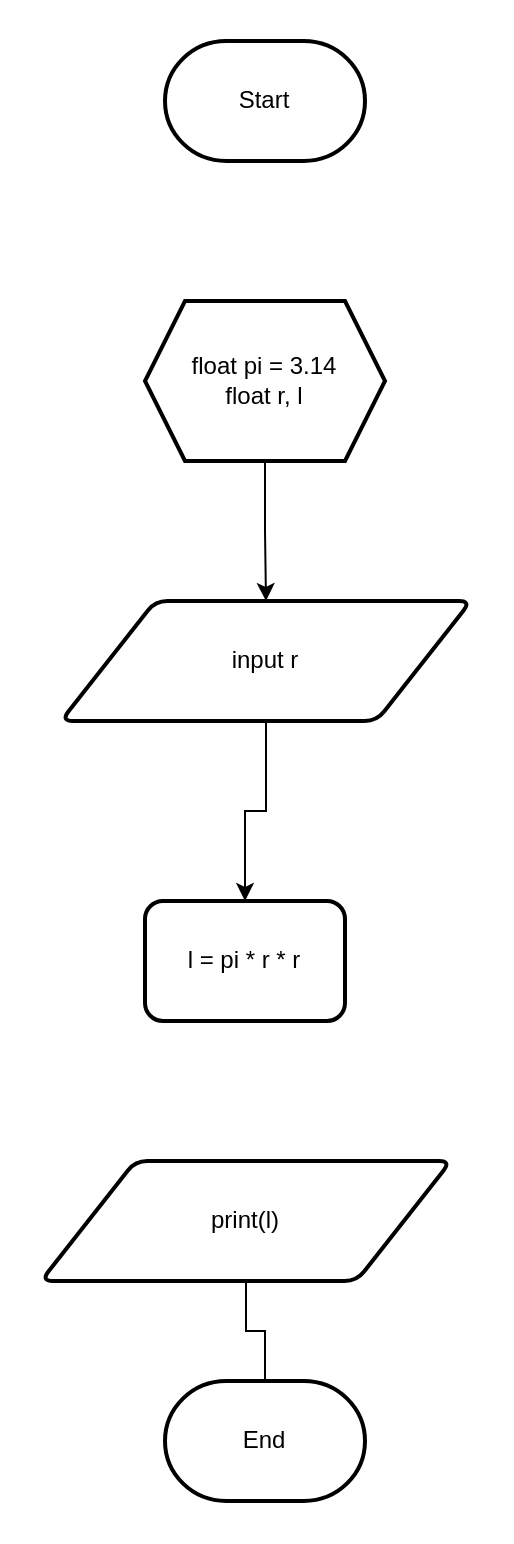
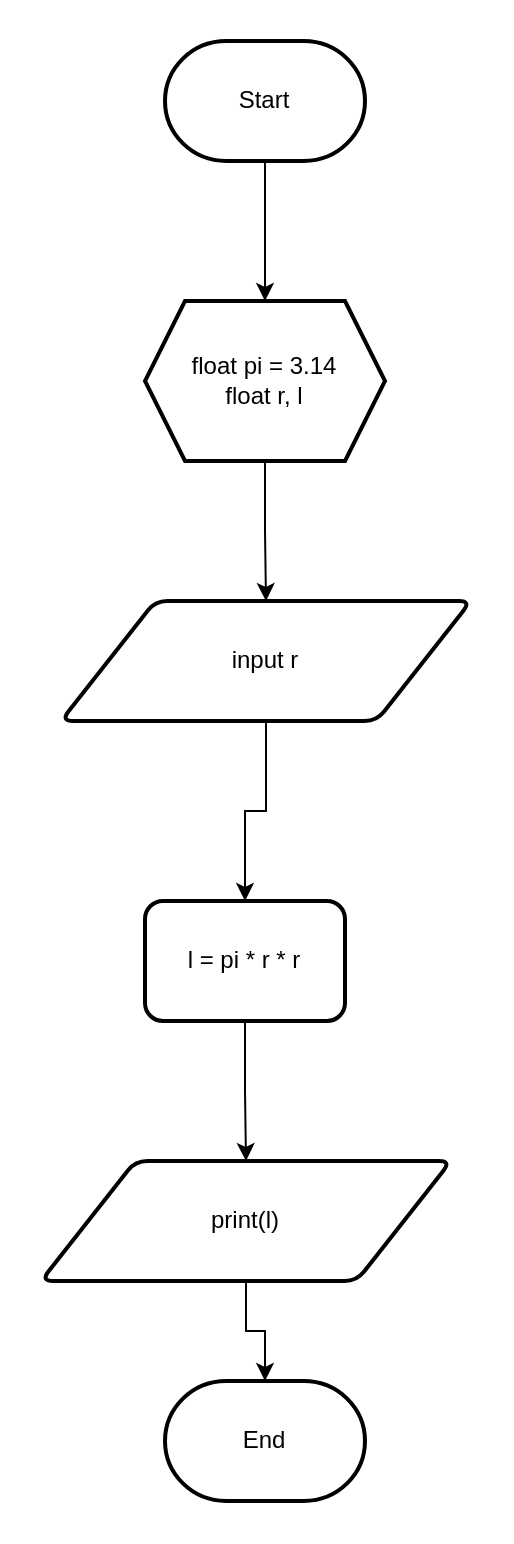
  <mxCell id="0" />
  <mxCell id="1" parent="0" />
+ <mxCell id="2" value="" style="edgeStyle=orthogonalEdgeStyle;rounded=0;orthogonalLoop=1;jettySize=auto;html=1;" edge="1" parent="1" source="3" target="5"><mxGeometry relative="1" as="geometry" /></mxCell>
  <mxCell id="3" value="Start" style="strokeWidth=2;html=1;shape=mxgraph.flowchart.terminator;whiteSpace=wrap;" vertex="1" parent="1"><mxGeometry x="82" y="20" width="100" height="60" as="geometry" /></mxCell>
  <mxCell id="4" value="" style="edgeStyle=orthogonalEdgeStyle;rounded=0;orthogonalLoop=1;jettySize=auto;html=1;" edge="1" parent="1" source="5" target="12"><mxGeometry relative="1" as="geometry" /></mxCell>
  <mxCell id="5" value="float pi = 3.14&lt;br&gt;float r, l" style="shape=hexagon;perimeter=hexagonPerimeter2;whiteSpace=wrap;html=1;fixedSize=1;strokeWidth=2;" vertex="1" parent="1"><mxGeometry x="72" y="150" width="120" height="80" as="geometry" /></mxCell>
+ <mxCell id="6" style="edgeStyle=orthogonalEdgeStyle;rounded=0;orthogonalLoop=1;jettySize=auto;html=1;entryX=0.5;entryY=0;entryDx=0;entryDy=0;" edge="1" parent="1" source="7" target="10"><mxGeometry relative="1" as="geometry" /></mxCell>
  <mxCell id="7" value="l = pi * r * r" style="rounded=1;whiteSpace=wrap;html=1;strokeWidth=2;" vertex="1" parent="1"><mxGeometry x="72" y="450" width="100" height="60" as="geometry" /></mxCell>
  <mxCell id="8" value="End" style="strokeWidth=2;html=1;shape=mxgraph.flowchart.terminator;whiteSpace=wrap;" vertex="1" parent="1"><mxGeometry x="82" y="690" width="100" height="60" as="geometry" /></mxCell>
- <mxCell id="9" style="edgeStyle=orthogonalEdgeStyle;rounded=0;orthogonalLoop=1;jettySize=auto;html=1;entryX=0.5;entryY=0;entryDx=0;entryDy=0;entryPerimeter=0;endArrow=none;" edge="1" parent="1" source="10" target="8"><mxGeometry relative="1" as="geometry" /></mxCell>
+ <mxCell id="9" style="edgeStyle=orthogonalEdgeStyle;rounded=0;orthogonalLoop=1;jettySize=auto;html=1;entryX=0.5;entryY=0;entryDx=0;entryDy=0;entryPerimeter=0;" edge="1" parent="1" source="10" target="8"><mxGeometry relative="1" as="geometry" /></mxCell>
  <mxCell id="10" value="print(l)" style="shape=parallelogram;html=1;strokeWidth=2;perimeter=parallelogramPerimeter;whiteSpace=wrap;rounded=1;arcSize=12;size=0.23;" vertex="1" parent="1"><mxGeometry x="20" y="580" width="205" height="60" as="geometry" /></mxCell>
  <mxCell id="11" value="" style="edgeStyle=orthogonalEdgeStyle;rounded=0;orthogonalLoop=1;jettySize=auto;html=1;" edge="1" parent="1" source="12" target="7"><mxGeometry relative="1" as="geometry" /></mxCell>
  <mxCell id="12" value="input r" style="shape=parallelogram;html=1;strokeWidth=2;perimeter=parallelogramPerimeter;whiteSpace=wrap;rounded=1;arcSize=12;size=0.23;" vertex="1" parent="1"><mxGeometry x="30" y="300" width="205" height="60" as="geometry" /></mxCell>
